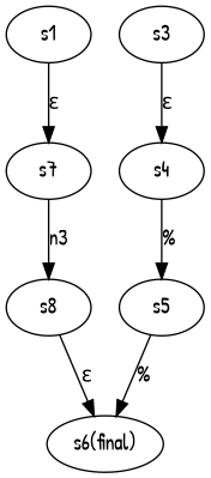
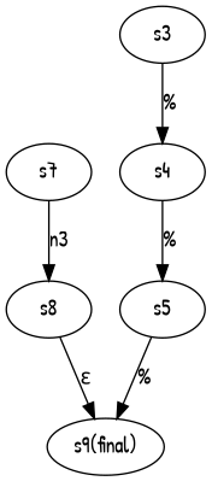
  digraph {
    fontname="Patrick Hand"
    node [fontname="Patrick Hand"]
    edge [fontname="Patrick Hand"]
-   s1
    s7
    s8
    s3
    s4
    s5
-   n7 [label="s6(final)"]
-   s1 -> s7 [label="ε"]
+   n7 [label="s9(final)"]
    s7 -> s8 [label=n3]
    s8 -> n7 [label="ε"]
-   s3 -> s4 [label="ε"]
+   s3 -> s4 [label="%"]
    s4 -> s5 [label="%"]
    s5 -> n7 [label="%"]
  }
